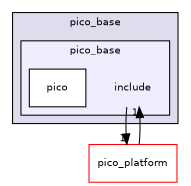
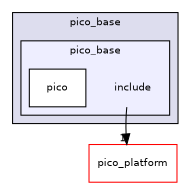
  digraph {
    compound=true
    node [fontname=Helvetica fontsize=10 shape=box fillcolor=white style=filled]
    edge [headlabel=1 labeldistance=1.5 labelfontname=Helvetica labelfontsize=10]
    n1 [label=include shape=plaintext fillcolor="" style=""]
    n2 [color=black label=pico]
    n3 [color=red label=pico_platform]
    subgraph cluster_1 {
      bgcolor="#ddddee"
      fontname=Helvetica
      fontsize=10
      label=pico_base
      pencolor=black
      subgraph cluster_2 {
        bgcolor="#eeeeff"
        fontname=Helvetica
        fontsize=10
        pencolor=black
        n1
        n2
      }
    }
    n1 -> n3
-   n3 -> n1
  }
